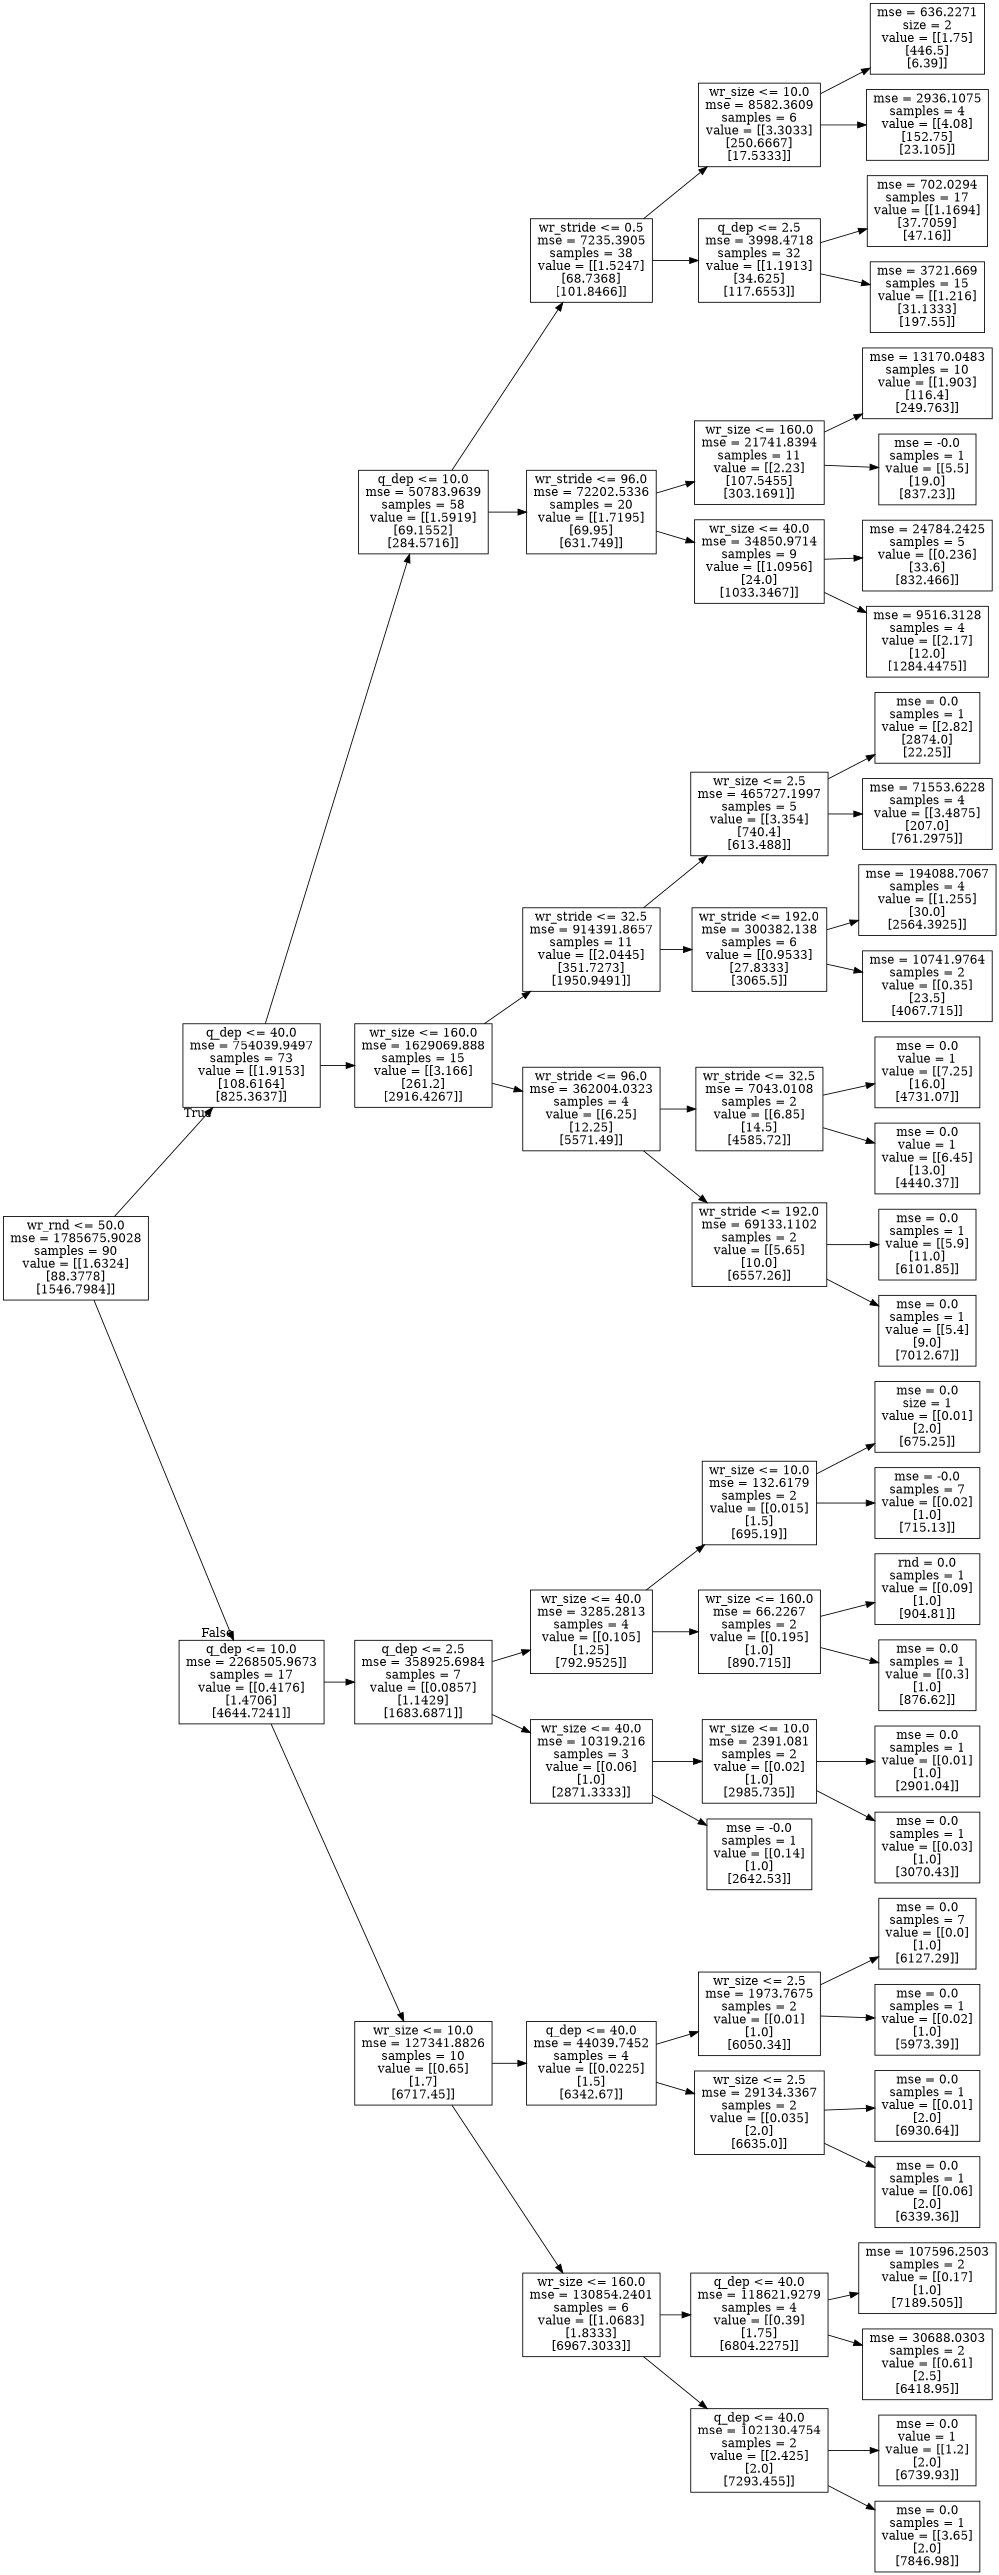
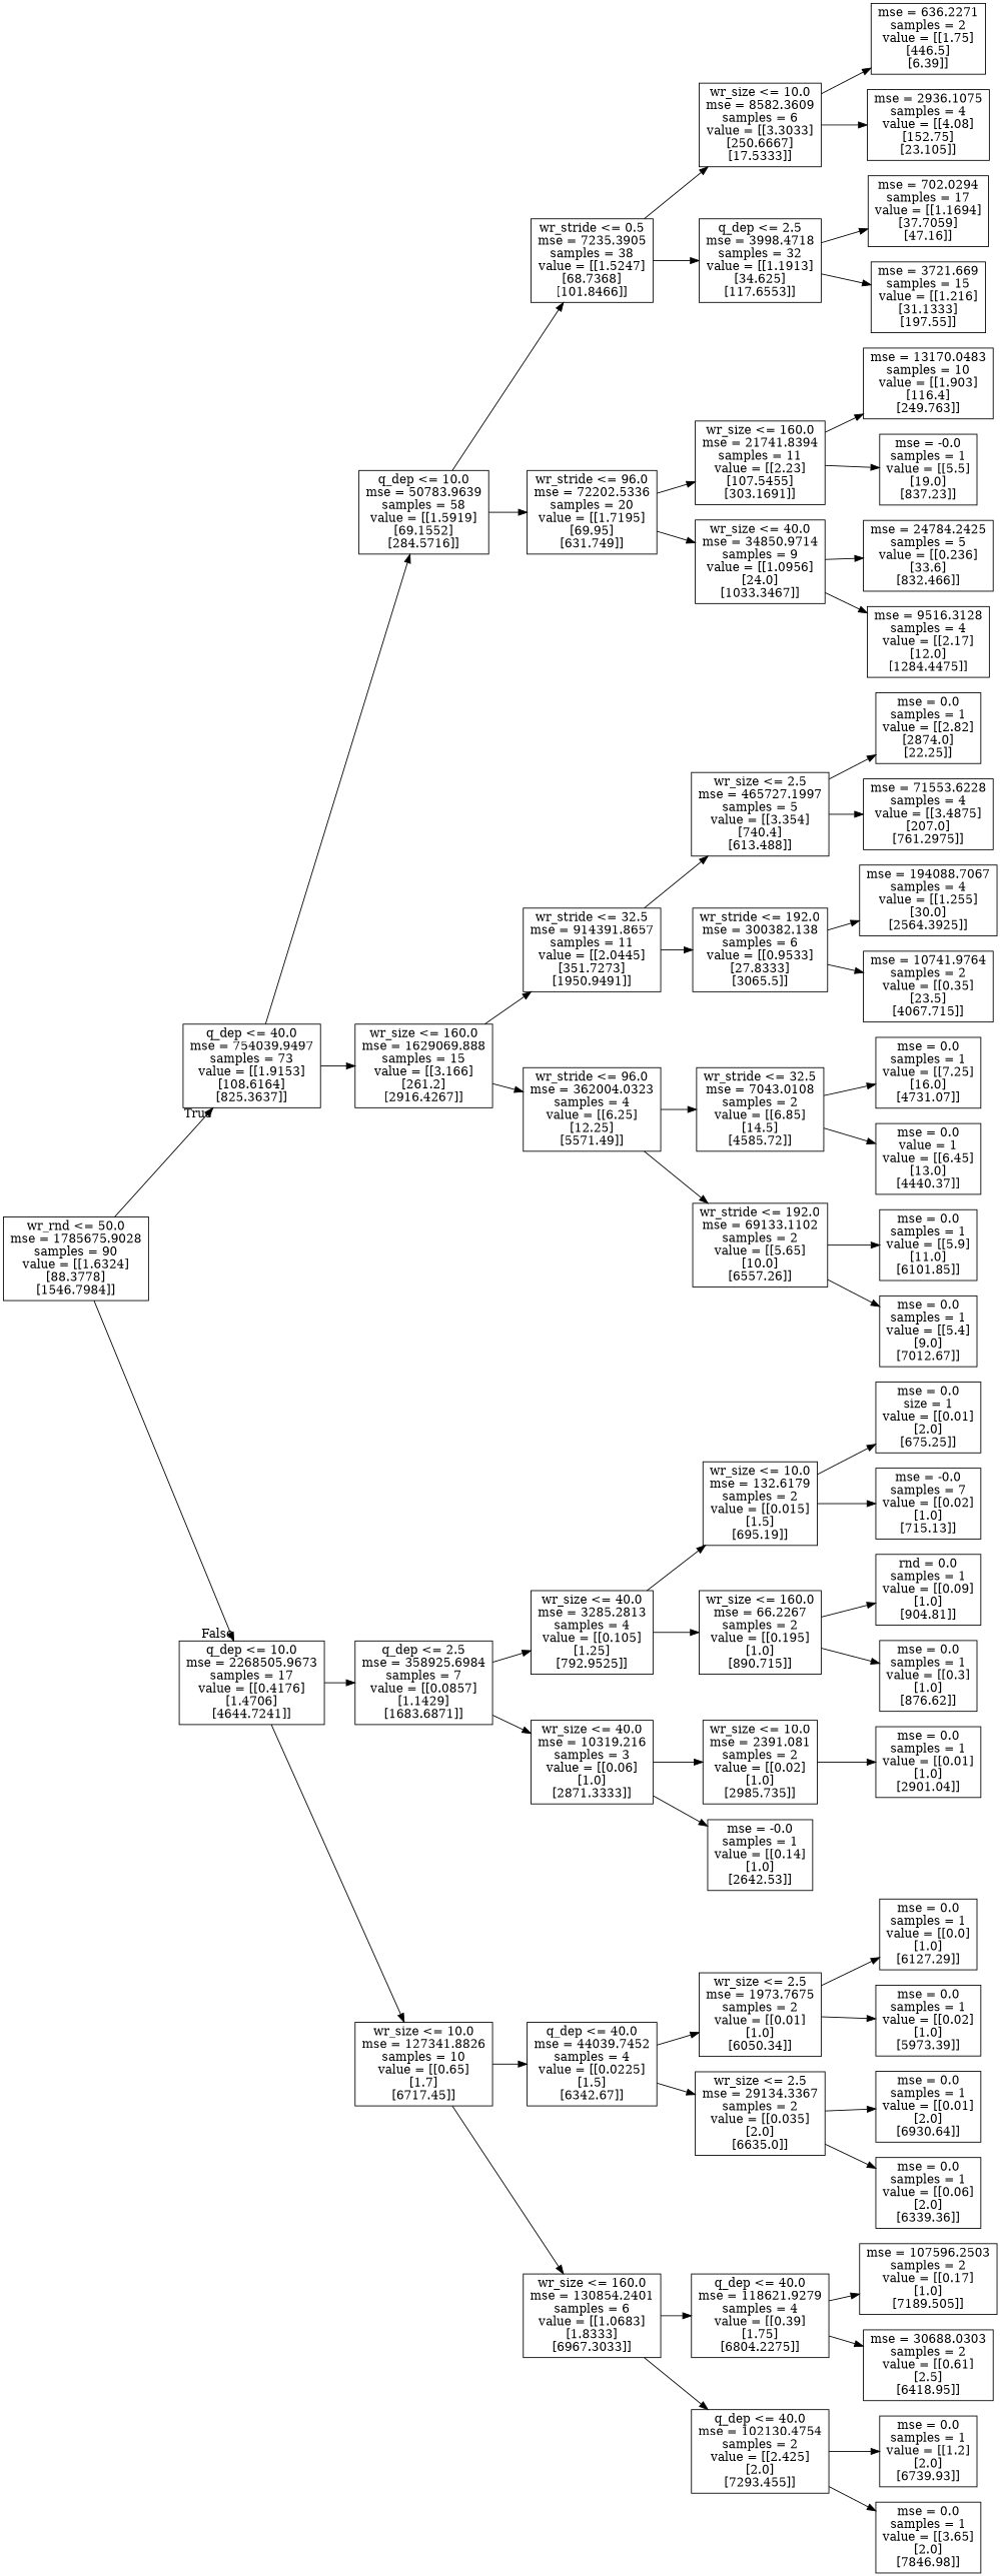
  digraph {
    rankdir=LR
    node [shape=box]
    n1 [label="wr_rnd <= 50.0\nmse = 1785675.9028\nsamples = 90\nvalue = [[1.6324]\n[88.3778]\n[1546.7984]]"]
    n2 [label="q_dep <= 40.0\nmse = 754039.9497\nsamples = 73\nvalue = [[1.9153]\n[108.6164]\n[825.3637]]"]
    n3 [label="q_dep <= 10.0\nmse = 2268505.9673\nsamples = 17\nvalue = [[0.4176]\n[1.4706]\n[4644.7241]]"]
    n4 [label="q_dep <= 10.0\nmse = 50783.9639\nsamples = 58\nvalue = [[1.5919]\n[69.1552]\n[284.5716]]"]
    n5 [label="wr_size <= 160.0\nmse = 1629069.888\nsamples = 15\nvalue = [[3.166]\n[261.2]\n[2916.4267]]"]
    n6 [label="q_dep <= 2.5\nmse = 358925.6984\nsamples = 7\nvalue = [[0.0857]\n[1.1429]\n[1683.6871]]"]
    n7 [label="wr_size <= 10.0\nmse = 127341.8826\nsamples = 10\nvalue = [[0.65]\n[1.7]\n[6717.45]]"]
    n8 [label="wr_stride <= 0.5\nmse = 7235.3905\nsamples = 38\nvalue = [[1.5247]\n[68.7368]\n[101.8466]]"]
    n9 [label="wr_stride <= 96.0\nmse = 72202.5336\nsamples = 20\nvalue = [[1.7195]\n[69.95]\n[631.749]]"]
    n10 [label="wr_stride <= 32.5\nmse = 914391.8657\nsamples = 11\nvalue = [[2.0445]\n[351.7273]\n[1950.9491]]"]
    n11 [label="wr_stride <= 96.0\nmse = 362004.0323\nsamples = 4\nvalue = [[6.25]\n[12.25]\n[5571.49]]"]
    n12 [label="wr_size <= 10.0\nmse = 8582.3609\nsamples = 6\nvalue = [[3.3033]\n[250.6667]\n[17.5333]]"]
    n13 [label="q_dep <= 2.5\nmse = 3998.4718\nsamples = 32\nvalue = [[1.1913]\n[34.625]\n[117.6553]]"]
    n14 [label="wr_size <= 160.0\nmse = 21741.8394\nsamples = 11\nvalue = [[2.23]\n[107.5455]\n[303.1691]]"]
    n15 [label="wr_size <= 40.0\nmse = 34850.9714\nsamples = 9\nvalue = [[1.0956]\n[24.0]\n[1033.3467]]"]
-   n16 [label="mse = 636.2271\nsize = 2\nvalue = [[1.75]\n[446.5]\n[6.39]]"]
+   n16 [label="mse = 636.2271\nsamples = 2\nvalue = [[1.75]\n[446.5]\n[6.39]]"]
    n17 [label="mse = 2936.1075\nsamples = 4\nvalue = [[4.08]\n[152.75]\n[23.105]]"]
    n18 [label="mse = 702.0294\nsamples = 17\nvalue = [[1.1694]\n[37.7059]\n[47.16]]"]
    n19 [label="mse = 3721.669\nsamples = 15\nvalue = [[1.216]\n[31.1333]\n[197.55]]"]
    n20 [label="mse = 13170.0483\nsamples = 10\nvalue = [[1.903]\n[116.4]\n[249.763]]"]
    n21 [label="mse = -0.0\nsamples = 1\nvalue = [[5.5]\n[19.0]\n[837.23]]"]
    n22 [label="mse = 24784.2425\nsamples = 5\nvalue = [[0.236]\n[33.6]\n[832.466]]"]
    n23 [label="mse = 9516.3128\nsamples = 4\nvalue = [[2.17]\n[12.0]\n[1284.4475]]"]
    n24 [label="wr_size <= 2.5\nmse = 465727.1997\nsamples = 5\nvalue = [[3.354]\n[740.4]\n[613.488]]"]
    n25 [label="wr_stride <= 192.0\nmse = 300382.138\nsamples = 6\nvalue = [[0.9533]\n[27.8333]\n[3065.5]]"]
    n26 [label="wr_stride <= 32.5\nmse = 7043.0108\nsamples = 2\nvalue = [[6.85]\n[14.5]\n[4585.72]]"]
    n27 [label="wr_stride <= 192.0\nmse = 69133.1102\nsamples = 2\nvalue = [[5.65]\n[10.0]\n[6557.26]]"]
    n28 [label="mse = 0.0\nsamples = 1\nvalue = [[2.82]\n[2874.0]\n[22.25]]"]
    n29 [label="mse = 71553.6228\nsamples = 4\nvalue = [[3.4875]\n[207.0]\n[761.2975]]"]
    n30 [label="mse = 194088.7067\nsamples = 4\nvalue = [[1.255]\n[30.0]\n[2564.3925]]"]
    n31 [label="mse = 10741.9764\nsamples = 2\nvalue = [[0.35]\n[23.5]\n[4067.715]]"]
-   n32 [label="mse = 0.0\nvalue = 1\nvalue = [[7.25]\n[16.0]\n[4731.07]]"]
+   n32 [label="mse = 0.0\nsamples = 1\nvalue = [[7.25]\n[16.0]\n[4731.07]]"]
    n33 [label="mse = 0.0\nvalue = 1\nvalue = [[6.45]\n[13.0]\n[4440.37]]"]
    n34 [label="mse = 0.0\nsamples = 1\nvalue = [[5.9]\n[11.0]\n[6101.85]]"]
    n35 [label="mse = 0.0\nsamples = 1\nvalue = [[5.4]\n[9.0]\n[7012.67]]"]
    n36 [label="wr_size <= 40.0\nmse = 3285.2813\nsamples = 4\nvalue = [[0.105]\n[1.25]\n[792.9525]]"]
    n37 [label="wr_size <= 40.0\nmse = 10319.216\nsamples = 3\nvalue = [[0.06]\n[1.0]\n[2871.3333]]"]
    n38 [label="q_dep <= 40.0\nmse = 44039.7452\nsamples = 4\nvalue = [[0.0225]\n[1.5]\n[6342.67]]"]
    n39 [label="wr_size <= 160.0\nmse = 130854.2401\nsamples = 6\nvalue = [[1.0683]\n[1.8333]\n[6967.3033]]"]
    n40 [label="wr_size <= 10.0\nmse = 132.6179\nsamples = 2\nvalue = [[0.015]\n[1.5]\n[695.19]]"]
    n41 [label="wr_size <= 160.0\nmse = 66.2267\nsamples = 2\nvalue = [[0.195]\n[1.0]\n[890.715]]"]
    n42 [label="wr_size <= 10.0\nmse = 2391.081\nsamples = 2\nvalue = [[0.02]\n[1.0]\n[2985.735]]"]
    n43 [label="mse = -0.0\nsamples = 1\nvalue = [[0.14]\n[1.0]\n[2642.53]]"]
    n44 [label="mse = 0.0\nsize = 1\nvalue = [[0.01]\n[2.0]\n[675.25]]"]
    n45 [label="mse = -0.0\nsamples = 7\nvalue = [[0.02]\n[1.0]\n[715.13]]"]
    n46 [label="rnd = 0.0\nsamples = 1\nvalue = [[0.09]\n[1.0]\n[904.81]]"]
    n47 [label="mse = 0.0\nsamples = 1\nvalue = [[0.3]\n[1.0]\n[876.62]]"]
    n48 [label="mse = 0.0\nsamples = 1\nvalue = [[0.01]\n[1.0]\n[2901.04]]"]
-   n49 [label="mse = 0.0\nsamples = 1\nvalue = [[0.03]\n[1.0]\n[3070.43]]"]
    n50 [label="wr_size <= 2.5\nmse = 1973.7675\nsamples = 2\nvalue = [[0.01]\n[1.0]\n[6050.34]]"]
    n51 [label="wr_size <= 2.5\nmse = 29134.3367\nsamples = 2\nvalue = [[0.035]\n[2.0]\n[6635.0]]"]
    n52 [label="q_dep <= 40.0\nmse = 118621.9279\nsamples = 4\nvalue = [[0.39]\n[1.75]\n[6804.2275]]"]
    n53 [label="q_dep <= 40.0\nmse = 102130.4754\nsamples = 2\nvalue = [[2.425]\n[2.0]\n[7293.455]]"]
-   n54 [label="mse = 0.0\nsamples = 7\nvalue = [[0.0]\n[1.0]\n[6127.29]]"]
+   n54 [label="mse = 0.0\nsamples = 1\nvalue = [[0.0]\n[1.0]\n[6127.29]]"]
    n55 [label="mse = 0.0\nsamples = 1\nvalue = [[0.02]\n[1.0]\n[5973.39]]"]
    n56 [label="mse = 0.0\nsamples = 1\nvalue = [[0.01]\n[2.0]\n[6930.64]]"]
    n57 [label="mse = 0.0\nsamples = 1\nvalue = [[0.06]\n[2.0]\n[6339.36]]"]
    n58 [label="mse = 107596.2503\nsamples = 2\nvalue = [[0.17]\n[1.0]\n[7189.505]]"]
    n59 [label="mse = 30688.0303\nsamples = 2\nvalue = [[0.61]\n[2.5]\n[6418.95]]"]
-   n60 [label="mse = 0.0\nvalue = 1\nvalue = [[1.2]\n[2.0]\n[6739.93]]"]
+   n60 [label="mse = 0.0\nsamples = 1\nvalue = [[1.2]\n[2.0]\n[6739.93]]"]
    n61 [label="mse = 0.0\nsamples = 1\nvalue = [[3.65]\n[2.0]\n[7846.98]]"]
    n1 -> n2 [headlabel=True labelangle=45 labeldistance=2.5]
    n1 -> n3 [headlabel=False labelangle=-45 labeldistance=2.5]
    n2 -> n4
    n2 -> n5
    n3 -> n6
    n3 -> n7
    n4 -> n8
    n4 -> n9
    n5 -> n10
    n5 -> n11
    n6 -> n36
    n6 -> n37
    n7 -> n38
    n7 -> n39
    n8 -> n12
    n8 -> n13
    n9 -> n14
    n9 -> n15
    n10 -> n24
    n10 -> n25
    n11 -> n26
    n11 -> n27
    n12 -> n16
    n12 -> n17
    n13 -> n18
    n13 -> n19
    n14 -> n20
    n14 -> n21
    n15 -> n22
    n15 -> n23
    n24 -> n28
    n24 -> n29
    n25 -> n30
    n25 -> n31
    n26 -> n32
    n26 -> n33
    n27 -> n34
    n27 -> n35
    n36 -> n40
    n36 -> n41
    n37 -> n42
    n37 -> n43
    n38 -> n50
    n38 -> n51
    n39 -> n52
    n39 -> n53
    n40 -> n44
    n40 -> n45
    n41 -> n46
    n41 -> n47
    n42 -> n48
-   n42 -> n49
    n50 -> n54
    n50 -> n55
    n51 -> n56
    n51 -> n57
    n52 -> n58
    n52 -> n59
    n53 -> n60
    n53 -> n61
  }
